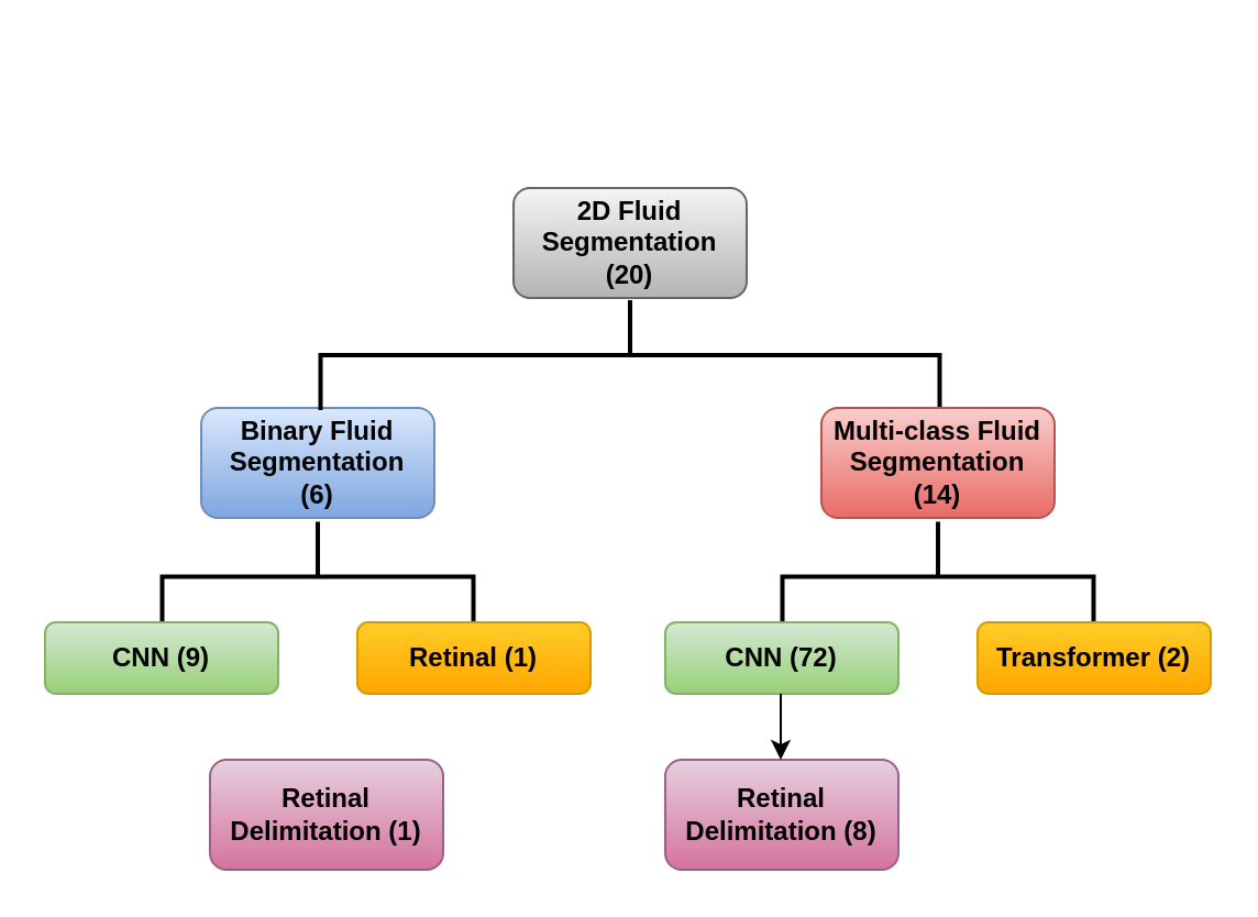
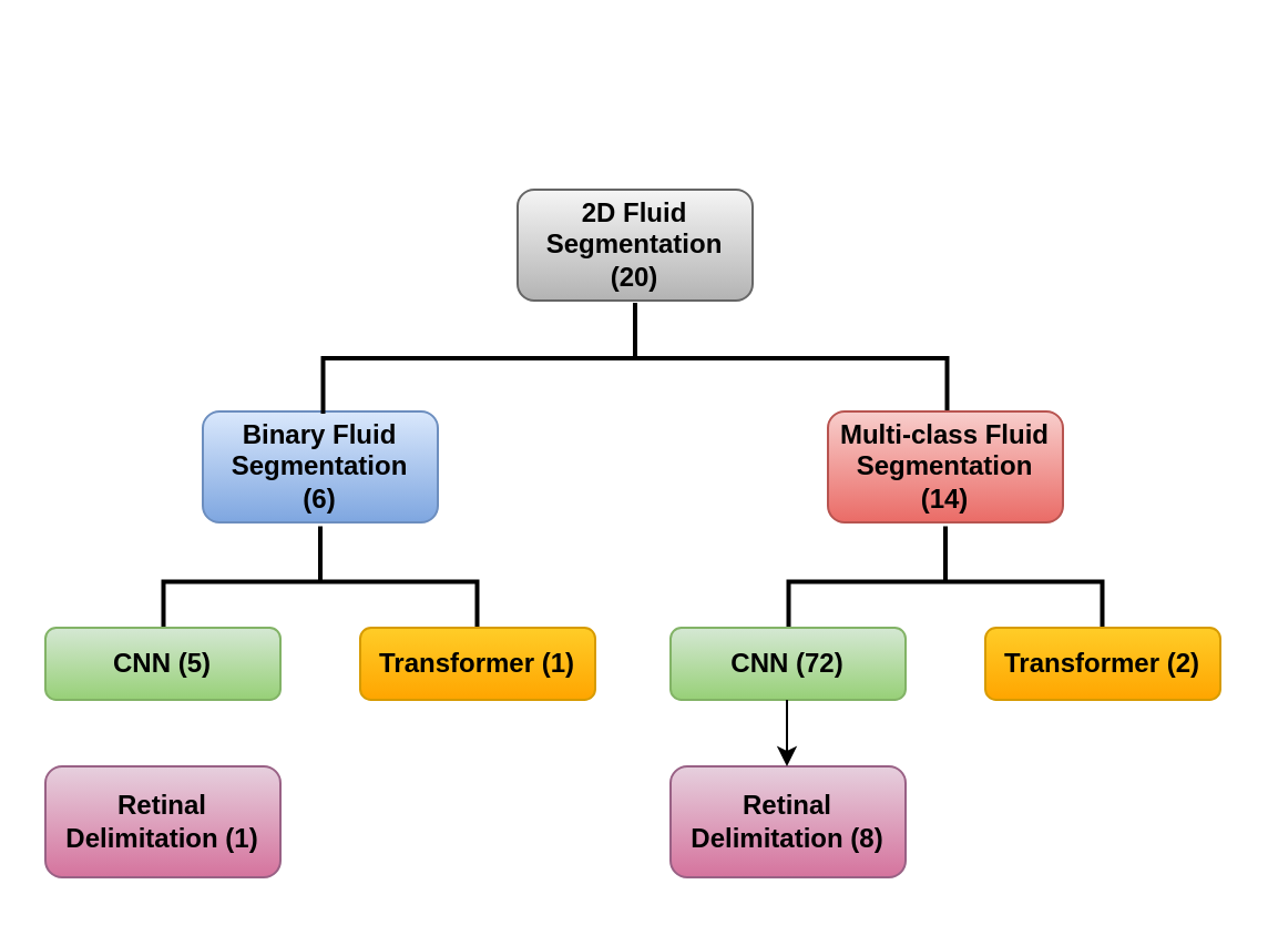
  <mxCell id="0" />
  <mxCell id="1" parent="0" />
  <mxCell id="2" value="2D Fluid Segmentation&lt;br&gt;&lt;div&gt;(20)&lt;/div&gt;" style="rounded=1;whiteSpace=wrap;html=1;fontStyle=1;fillColor=#f5f5f5;gradientColor=#b3b3b3;strokeColor=#666666;" parent="1" vertex="1"><mxGeometry x="233" y="85" width="106" height="50" as="geometry" /></mxCell>
  <mxCell id="3" value="Binary Fluid Segmentation&lt;div&gt;(6)&lt;/div&gt;" style="rounded=1;whiteSpace=wrap;html=1;fillColor=#dae8fc;strokeColor=#6c8ebf;glass=0;shadow=0;gradientColor=#7ea6e0;fontStyle=1" parent="1" vertex="1"><mxGeometry x="91" y="185" width="106" height="50" as="geometry" /></mxCell>
  <mxCell id="4" value="" style="strokeWidth=2;html=1;shape=mxgraph.flowchart.annotation_2;align=left;labelPosition=right;pointerEvents=1;rotation=90;" parent="1" vertex="1"><mxGeometry x="261" y="20.25" width="50" height="281.5" as="geometry" /></mxCell>
  <mxCell id="5" value="Multi-class Fluid Segmentation&lt;div&gt;(14)&lt;/div&gt;" style="rounded=1;whiteSpace=wrap;html=1;fillColor=#f8cecc;strokeColor=#b85450;gradientColor=#ea6b66;fontStyle=1" parent="1" vertex="1"><mxGeometry x="373" y="185" width="106" height="50" as="geometry" /></mxCell>
  <mxCell id="6" value="" style="strokeWidth=2;html=1;shape=mxgraph.flowchart.annotation_2;align=left;labelPosition=right;pointerEvents=1;rotation=90;" parent="1" vertex="1"><mxGeometry x="119" y="191" width="50" height="141.5" as="geometry" /></mxCell>
- <mxCell id="7" value="CNN (9)" style="rounded=1;whiteSpace=wrap;html=1;fillColor=#d5e8d4;strokeColor=#82b366;glass=0;shadow=0;gradientColor=#97d077;fontStyle=1" parent="1" vertex="1"><mxGeometry x="20" y="282.5" width="106" height="32.5" as="geometry" /></mxCell>
- <mxCell id="8" value="Retinal (1)" style="rounded=1;whiteSpace=wrap;html=1;fillColor=#ffcd28;strokeColor=#d79b00;glass=0;shadow=0;gradientColor=#ffa500;fontStyle=1" parent="1" vertex="1"><mxGeometry x="162" y="282.5" width="106" height="32.5" as="geometry" /></mxCell>
+ <mxCell id="7" value="CNN (5)" style="rounded=1;whiteSpace=wrap;html=1;fillColor=#d5e8d4;strokeColor=#82b366;glass=0;shadow=0;gradientColor=#97d077;fontStyle=1" parent="1" vertex="1"><mxGeometry x="20" y="282.5" width="106" height="32.5" as="geometry" /></mxCell>
+ <mxCell id="8" value="Transformer (1)" style="rounded=1;whiteSpace=wrap;html=1;fillColor=#ffcd28;strokeColor=#d79b00;glass=0;shadow=0;gradientColor=#ffa500;fontStyle=1" parent="1" vertex="1"><mxGeometry x="162" y="282.5" width="106" height="32.5" as="geometry" /></mxCell>
  <mxCell id="9" value="" style="strokeWidth=2;html=1;shape=mxgraph.flowchart.annotation_2;align=left;labelPosition=right;pointerEvents=1;rotation=90;" parent="1" vertex="1"><mxGeometry x="401" y="191" width="50" height="141.5" as="geometry" /></mxCell>
  <mxCell id="10" value="CNN (72)" style="rounded=1;whiteSpace=wrap;html=1;fillColor=#d5e8d4;strokeColor=#82b366;glass=0;shadow=0;gradientColor=#97d077;fontStyle=1" parent="1" vertex="1"><mxGeometry x="302" y="282.5" width="106" height="32.5" as="geometry" /></mxCell>
  <mxCell id="11" value="Transformer&amp;nbsp;&lt;span style=&quot;background-color: initial;&quot;&gt;(2)&lt;/span&gt;" style="rounded=1;whiteSpace=wrap;html=1;fillColor=#ffcd28;strokeColor=#d79b00;glass=0;shadow=0;gradientColor=#ffa500;fontStyle=1" parent="1" vertex="1"><mxGeometry x="444" y="282.5" width="106" height="32.5" as="geometry" /></mxCell>
- <mxCell id="12" value="Retinal Delimitation (1)" style="rounded=1;whiteSpace=wrap;html=1;fillColor=#e6d0de;strokeColor=#996185;glass=0;shadow=0;gradientColor=#d5739d;fontStyle=1" parent="1" vertex="1"><mxGeometry x="95" y="345" width="106" height="50" as="geometry" /></mxCell>
+ <mxCell id="12" value="Retinal Delimitation (1)" style="rounded=1;whiteSpace=wrap;html=1;fillColor=#e6d0de;strokeColor=#996185;glass=0;shadow=0;gradientColor=#d5739d;fontStyle=1" parent="1" vertex="1"><mxGeometry x="20" y="345" width="106" height="50" as="geometry" /></mxCell>
  <mxCell id="13" value="Retinal Delimitation&amp;nbsp;&lt;span style=&quot;background-color: initial;&quot;&gt;(8)&lt;/span&gt;" style="rounded=1;whiteSpace=wrap;html=1;fillColor=#e6d0de;strokeColor=#996185;glass=0;shadow=0;gradientColor=#d5739d;fontStyle=1" parent="1" vertex="1"><mxGeometry x="302" y="345" width="106" height="50" as="geometry" /></mxCell>
  <mxCell id="14" value="" style="endArrow=classic;html=1;rounded=0;exitX=0.5;exitY=1;exitDx=0;exitDy=0;entryX=0.5;entryY=0;entryDx=0;entryDy=0;strokeWidth=1;" parent="1" edge="1"><mxGeometry width="50" height="50" relative="1" as="geometry"><mxPoint x="354.5" y="315" as="sourcePoint" /><mxPoint x="354.5" y="345" as="targetPoint" /></mxGeometry></mxCell>
